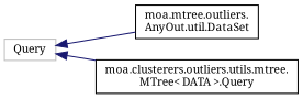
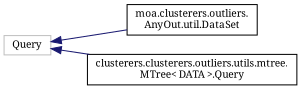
  digraph {
    fontname="Noto Serif"
    rankdir=LR
    node [color=black fillcolor=white fontname="Noto Serif" fontsize=10 shape=record style=filled]
    edge [color=midnightblue dir=back fontname="Noto Serif" fontsize=10 labelfontname=Helvetica labelfontsize=10 style=solid]
    n1 [color=grey75 height=0.2 label=Query width=0.4]
-   n2 [height=0.2 label="moa.mtree.outliers.\lAnyOut.util.DataSet" width=0.4]
-   n3 [height=0.2 label="moa.clusterers.outliers.utils.mtree.\lMTree\< DATA \>.Query" width=0.4]
+   n2 [height=0.2 label="moa.clusterers.outliers.\lAnyOut.util.DataSet" width=0.4]
+   n3 [height=0.2 label="clusterers.clusterers.outliers.utils.mtree.\lMTree\< DATA \>.Query" width=0.4]
    n1 -> n2
    n1 -> n3
  }
